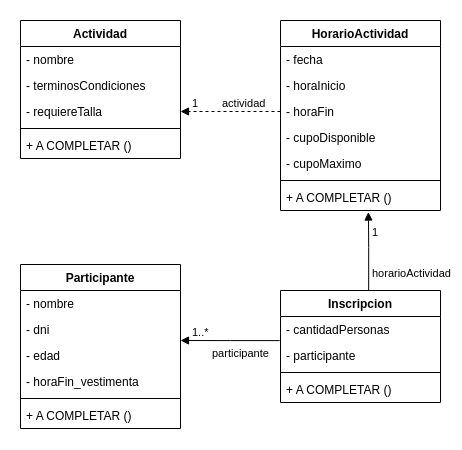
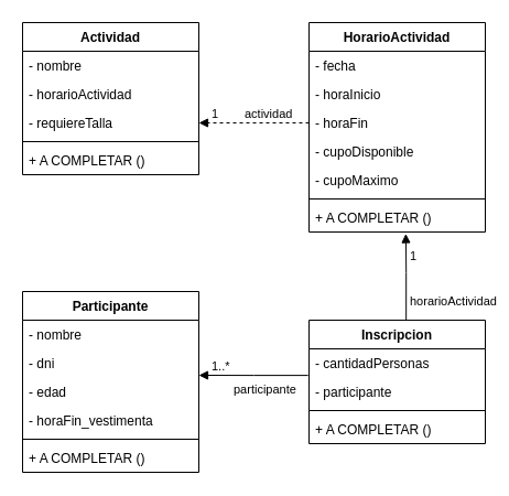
  <mxCell id="0" />
  <mxCell id="1" parent="0" />
  <mxCell id="2" value="Actividad" style="swimlane;fontStyle=1;align=center;verticalAlign=top;childLayout=stackLayout;horizontal=1;startSize=26;horizontalStack=0;resizeParent=1;resizeParentMax=0;resizeLast=0;collapsible=1;marginBottom=0;whiteSpace=wrap;html=1;" vertex="1" parent="1"><mxGeometry x="20" y="20" width="160" height="138" as="geometry" /></mxCell>
  <mxCell id="3" value="- nombre" style="text;strokeColor=none;fillColor=none;align=left;verticalAlign=top;spacingLeft=4;spacingRight=4;overflow=hidden;rotatable=0;points=[[0,0.5],[1,0.5]];portConstraint=eastwest;whiteSpace=wrap;html=1;" vertex="1" parent="2"><mxGeometry y="26" width="160" height="26" as="geometry" /></mxCell>
- <mxCell id="4" value="- terminosCondiciones" style="text;strokeColor=none;fillColor=none;align=left;verticalAlign=top;spacingLeft=4;spacingRight=4;overflow=hidden;rotatable=0;points=[[0,0.5],[1,0.5]];portConstraint=eastwest;whiteSpace=wrap;html=1;" vertex="1" parent="2"><mxGeometry y="52" width="160" height="26" as="geometry" /></mxCell>
+ <mxCell id="4" value="- horarioActividad" style="text;strokeColor=none;fillColor=none;align=left;verticalAlign=top;spacingLeft=4;spacingRight=4;overflow=hidden;rotatable=0;points=[[0,0.5],[1,0.5]];portConstraint=eastwest;whiteSpace=wrap;html=1;" vertex="1" parent="2"><mxGeometry y="52" width="160" height="26" as="geometry" /></mxCell>
  <mxCell id="5" value="- requiereTalla" style="text;strokeColor=none;fillColor=none;align=left;verticalAlign=top;spacingLeft=4;spacingRight=4;overflow=hidden;rotatable=0;points=[[0,0.5],[1,0.5]];portConstraint=eastwest;whiteSpace=wrap;html=1;" vertex="1" parent="2"><mxGeometry y="78" width="160" height="26" as="geometry" /></mxCell>
  <mxCell id="6" value="" style="line;strokeWidth=1;fillColor=none;align=left;verticalAlign=middle;spacingTop=-1;spacingLeft=3;spacingRight=3;rotatable=0;labelPosition=right;points=[];portConstraint=eastwest;strokeColor=inherit;" vertex="1" parent="2"><mxGeometry y="104" width="160" height="8" as="geometry" /></mxCell>
  <mxCell id="7" value="+ A COMPLETAR ()" style="text;strokeColor=none;fillColor=none;align=left;verticalAlign=top;spacingLeft=4;spacingRight=4;overflow=hidden;rotatable=0;points=[[0,0.5],[1,0.5]];portConstraint=eastwest;whiteSpace=wrap;html=1;" vertex="1" parent="2"><mxGeometry y="112" width="160" height="26" as="geometry" /></mxCell>
  <mxCell id="8" value="HorarioActividad" style="swimlane;fontStyle=1;align=center;verticalAlign=top;childLayout=stackLayout;horizontal=1;startSize=26;horizontalStack=0;resizeParent=1;resizeParentMax=0;resizeLast=0;collapsible=1;marginBottom=0;whiteSpace=wrap;html=1;" vertex="1" parent="1"><mxGeometry x="280" y="20" width="160" height="190" as="geometry" /></mxCell>
  <mxCell id="9" value="- fecha" style="text;strokeColor=none;fillColor=none;align=left;verticalAlign=top;spacingLeft=4;spacingRight=4;overflow=hidden;rotatable=0;points=[[0,0.5],[1,0.5]];portConstraint=eastwest;whiteSpace=wrap;html=1;" vertex="1" parent="8"><mxGeometry y="26" width="160" height="26" as="geometry" /></mxCell>
  <mxCell id="10" value="- horaInicio" style="text;strokeColor=none;fillColor=none;align=left;verticalAlign=top;spacingLeft=4;spacingRight=4;overflow=hidden;rotatable=0;points=[[0,0.5],[1,0.5]];portConstraint=eastwest;whiteSpace=wrap;html=1;" vertex="1" parent="8"><mxGeometry y="52" width="160" height="26" as="geometry" /></mxCell>
  <mxCell id="11" value="- horaFin" style="text;strokeColor=none;fillColor=none;align=left;verticalAlign=top;spacingLeft=4;spacingRight=4;overflow=hidden;rotatable=0;points=[[0,0.5],[1,0.5]];portConstraint=eastwest;whiteSpace=wrap;html=1;" vertex="1" parent="8"><mxGeometry y="78" width="160" height="26" as="geometry" /></mxCell>
  <mxCell id="12" value="- cupoDisponible" style="text;strokeColor=none;fillColor=none;align=left;verticalAlign=top;spacingLeft=4;spacingRight=4;overflow=hidden;rotatable=0;points=[[0,0.5],[1,0.5]];portConstraint=eastwest;whiteSpace=wrap;html=1;" vertex="1" parent="8"><mxGeometry y="104" width="160" height="26" as="geometry" /></mxCell>
  <mxCell id="13" value="- cupoMaximo" style="text;strokeColor=none;fillColor=none;align=left;verticalAlign=top;spacingLeft=4;spacingRight=4;overflow=hidden;rotatable=0;points=[[0,0.5],[1,0.5]];portConstraint=eastwest;whiteSpace=wrap;html=1;" vertex="1" parent="8"><mxGeometry y="130" width="160" height="26" as="geometry" /></mxCell>
  <mxCell id="14" value="" style="line;strokeWidth=1;fillColor=none;align=left;verticalAlign=middle;spacingTop=-1;spacingLeft=3;spacingRight=3;rotatable=0;labelPosition=right;points=[];portConstraint=eastwest;strokeColor=inherit;" vertex="1" parent="8"><mxGeometry y="156" width="160" height="8" as="geometry" /></mxCell>
  <mxCell id="15" value="+ A COMPLETAR ()" style="text;strokeColor=none;fillColor=none;align=left;verticalAlign=top;spacingLeft=4;spacingRight=4;overflow=hidden;rotatable=0;points=[[0,0.5],[1,0.5]];portConstraint=eastwest;whiteSpace=wrap;html=1;" vertex="1" parent="8"><mxGeometry y="164" width="160" height="26" as="geometry" /></mxCell>
  <mxCell id="16" value="actividad" style="endArrow=block;endFill=1;html=1;edgeStyle=orthogonalEdgeStyle;align=left;verticalAlign=top;rounded=0;exitX=0;exitY=0.5;exitDx=0;exitDy=0;entryX=1;entryY=0.5;entryDx=0;entryDy=0;dashed=1;" edge="1" parent="1" source="11" target="5"><mxGeometry x="0.2" y="-21" relative="1" as="geometry"><mxPoint x="150" y="240" as="sourcePoint" /><mxPoint x="310" y="240" as="targetPoint" /><mxPoint as="offset" /></mxGeometry></mxCell>
  <mxCell id="17" value="1" style="edgeLabel;resizable=0;html=1;align=left;verticalAlign=bottom;" connectable="0" vertex="1" parent="16"><mxGeometry x="-1" relative="1" as="geometry"><mxPoint x="-90" as="offset" /></mxGeometry></mxCell>
  <mxCell id="18" value="Inscripcion" style="swimlane;fontStyle=1;align=center;verticalAlign=top;childLayout=stackLayout;horizontal=1;startSize=26;horizontalStack=0;resizeParent=1;resizeParentMax=0;resizeLast=0;collapsible=1;marginBottom=0;whiteSpace=wrap;html=1;" vertex="1" parent="1"><mxGeometry x="280" y="290" width="160" height="112" as="geometry" /></mxCell>
  <mxCell id="19" value="- cantidadPersonas" style="text;strokeColor=none;fillColor=none;align=left;verticalAlign=top;spacingLeft=4;spacingRight=4;overflow=hidden;rotatable=0;points=[[0,0.5],[1,0.5]];portConstraint=eastwest;whiteSpace=wrap;html=1;" vertex="1" parent="18"><mxGeometry y="26" width="160" height="26" as="geometry" /></mxCell>
  <mxCell id="20" value="- participante" style="text;strokeColor=none;fillColor=none;align=left;verticalAlign=top;spacingLeft=4;spacingRight=4;overflow=hidden;rotatable=0;points=[[0,0.5],[1,0.5]];portConstraint=eastwest;whiteSpace=wrap;html=1;" vertex="1" parent="18"><mxGeometry y="52" width="160" height="26" as="geometry" /></mxCell>
  <mxCell id="21" value="" style="line;strokeWidth=1;fillColor=none;align=left;verticalAlign=middle;spacingTop=-1;spacingLeft=3;spacingRight=3;rotatable=0;labelPosition=right;points=[];portConstraint=eastwest;strokeColor=inherit;" vertex="1" parent="18"><mxGeometry y="78" width="160" height="8" as="geometry" /></mxCell>
  <mxCell id="22" value="+ A COMPLETAR ()" style="text;strokeColor=none;fillColor=none;align=left;verticalAlign=top;spacingLeft=4;spacingRight=4;overflow=hidden;rotatable=0;points=[[0,0.5],[1,0.5]];portConstraint=eastwest;whiteSpace=wrap;html=1;" vertex="1" parent="18"><mxGeometry y="86" width="160" height="26" as="geometry" /></mxCell>
  <mxCell id="23" value="horarioActividad" style="endArrow=block;endFill=1;html=1;edgeStyle=orthogonalEdgeStyle;align=left;verticalAlign=top;rounded=0;exitX=0.551;exitY=0.025;exitDx=0;exitDy=0;exitPerimeter=0;entryX=0.549;entryY=1.059;entryDx=0;entryDy=0;entryPerimeter=0;" edge="1" parent="1" target="15"><mxGeometry x="-0.235" y="-2" relative="1" as="geometry"><mxPoint x="368.16" y="290" as="sourcePoint" /><mxPoint x="320" y="220" as="targetPoint" /><Array as="points"><mxPoint x="368" y="247" /><mxPoint x="368" y="247" /><mxPoint x="368" y="220" /><mxPoint x="368" y="220" /></Array><mxPoint as="offset" /></mxGeometry></mxCell>
  <mxCell id="24" value="1" style="edgeLabel;resizable=0;html=1;align=left;verticalAlign=bottom;" connectable="0" vertex="1" parent="23"><mxGeometry x="-1" relative="1" as="geometry"><mxPoint x="2" y="-50" as="offset" /></mxGeometry></mxCell>
  <mxCell id="25" value="Participante" style="swimlane;fontStyle=1;align=center;verticalAlign=top;childLayout=stackLayout;horizontal=1;startSize=26;horizontalStack=0;resizeParent=1;resizeParentMax=0;resizeLast=0;collapsible=1;marginBottom=0;whiteSpace=wrap;html=1;" vertex="1" parent="1"><mxGeometry x="20" y="264" width="160" height="164" as="geometry" /></mxCell>
  <mxCell id="26" value="- nombre" style="text;strokeColor=none;fillColor=none;align=left;verticalAlign=top;spacingLeft=4;spacingRight=4;overflow=hidden;rotatable=0;points=[[0,0.5],[1,0.5]];portConstraint=eastwest;whiteSpace=wrap;html=1;" vertex="1" parent="25"><mxGeometry y="26" width="160" height="26" as="geometry" /></mxCell>
  <mxCell id="27" value="- dni" style="text;strokeColor=none;fillColor=none;align=left;verticalAlign=top;spacingLeft=4;spacingRight=4;overflow=hidden;rotatable=0;points=[[0,0.5],[1,0.5]];portConstraint=eastwest;whiteSpace=wrap;html=1;" vertex="1" parent="25"><mxGeometry y="52" width="160" height="26" as="geometry" /></mxCell>
  <mxCell id="28" value="- edad" style="text;strokeColor=none;fillColor=none;align=left;verticalAlign=top;spacingLeft=4;spacingRight=4;overflow=hidden;rotatable=0;points=[[0,0.5],[1,0.5]];portConstraint=eastwest;whiteSpace=wrap;html=1;" vertex="1" parent="25"><mxGeometry y="78" width="160" height="26" as="geometry" /></mxCell>
  <mxCell id="29" value="- horaFin_vestimenta" style="text;strokeColor=none;fillColor=none;align=left;verticalAlign=top;spacingLeft=4;spacingRight=4;overflow=hidden;rotatable=0;points=[[0,0.5],[1,0.5]];portConstraint=eastwest;whiteSpace=wrap;html=1;" vertex="1" parent="25"><mxGeometry y="104" width="160" height="26" as="geometry" /></mxCell>
  <mxCell id="30" value="" style="line;strokeWidth=1;fillColor=none;align=left;verticalAlign=middle;spacingTop=-1;spacingLeft=3;spacingRight=3;rotatable=0;labelPosition=right;points=[];portConstraint=eastwest;strokeColor=inherit;" vertex="1" parent="25"><mxGeometry y="130" width="160" height="8" as="geometry" /></mxCell>
  <mxCell id="31" value="+ A COMPLETAR ()" style="text;strokeColor=none;fillColor=none;align=left;verticalAlign=top;spacingLeft=4;spacingRight=4;overflow=hidden;rotatable=0;points=[[0,0.5],[1,0.5]];portConstraint=eastwest;whiteSpace=wrap;html=1;" vertex="1" parent="25"><mxGeometry y="138" width="160" height="26" as="geometry" /></mxCell>
  <mxCell id="32" value="participante" style="endArrow=block;endFill=1;html=1;edgeStyle=orthogonalEdgeStyle;align=left;verticalAlign=top;rounded=0;exitX=-0.005;exitY=-0.073;exitDx=0;exitDy=0;exitPerimeter=0;" edge="1" parent="1" source="20"><mxGeometry x="0.395" relative="1" as="geometry"><mxPoint x="150" y="220" as="sourcePoint" /><mxPoint x="180" y="340" as="targetPoint" /><Array as="points"><mxPoint x="230" y="340" /><mxPoint x="180" y="340" /></Array><mxPoint as="offset" /></mxGeometry></mxCell>
  <mxCell id="33" value="1..*" style="edgeLabel;resizable=0;html=1;align=left;verticalAlign=bottom;" connectable="0" vertex="1" parent="32"><mxGeometry x="-1" relative="1" as="geometry"><mxPoint x="-89" as="offset" /></mxGeometry></mxCell>
